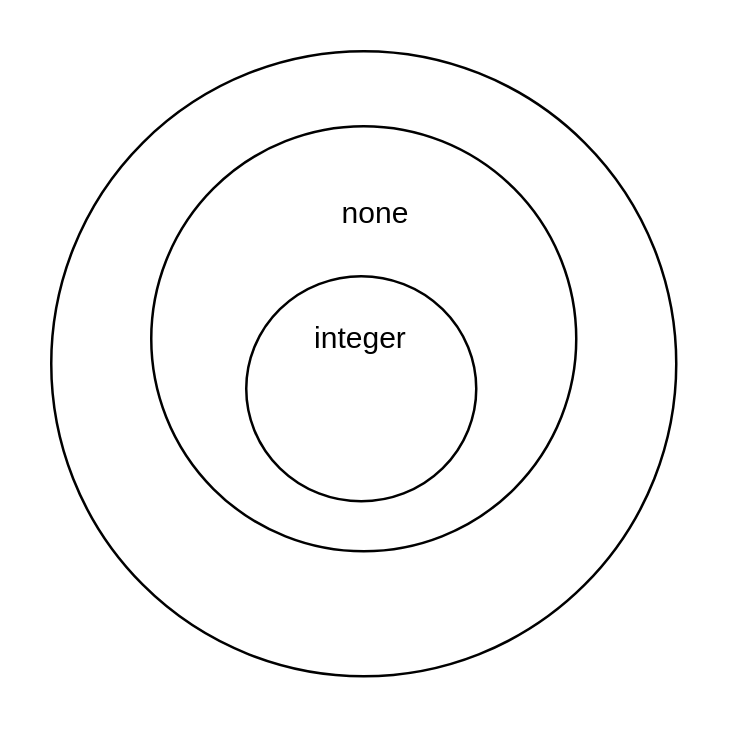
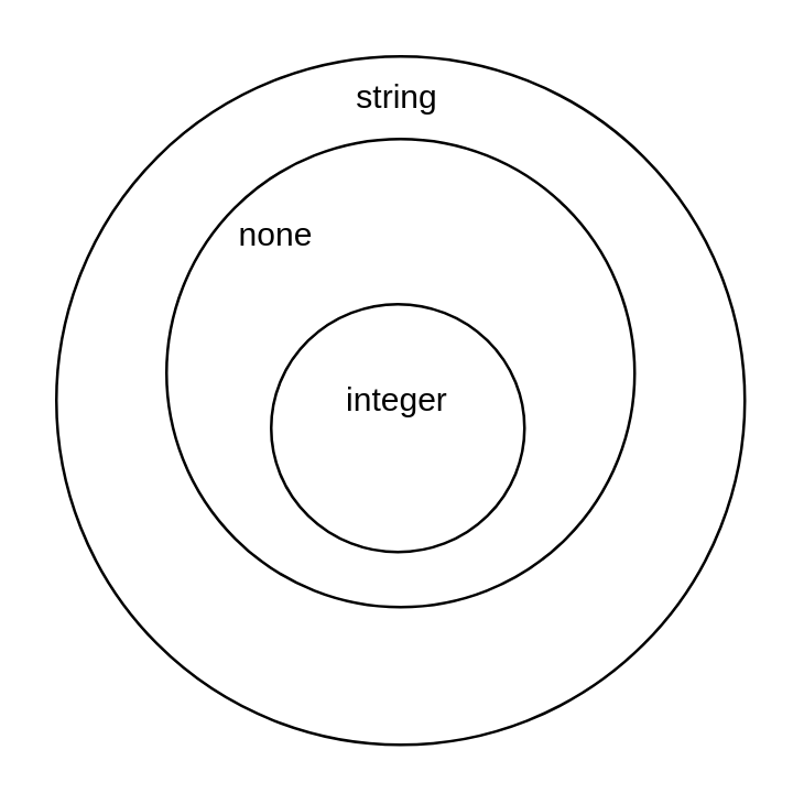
  <mxCell id="0" />
  <mxCell id="1" parent="0" />
  <mxCell id="2" value="" style="ellipse;whiteSpace=wrap;html=1;aspect=fixed;" vertex="1" parent="1"><mxGeometry x="20" y="20" width="250" height="250" as="geometry" /></mxCell>
  <mxCell id="3" value="" style="ellipse;whiteSpace=wrap;html=1;" vertex="1" parent="1"><mxGeometry x="60" y="50" width="170" height="170" as="geometry" /></mxCell>
+ <mxCell id="4" value="string" style="text;html=1;align=center;verticalAlign=middle;whiteSpace=wrap;rounded=0;" vertex="1" parent="1"><mxGeometry x="114" y="20" width="60" height="30" as="geometry" /></mxCell>
  <mxCell id="5" value="" style="ellipse;whiteSpace=wrap;html=1;" vertex="1" parent="1"><mxGeometry x="98" y="110" width="92" height="90" as="geometry" /></mxCell>
- <mxCell id="6" value="none" style="text;html=1;align=center;verticalAlign=middle;whiteSpace=wrap;rounded=0;" vertex="1" parent="1"><mxGeometry x="120" y="70" width="60" height="30" as="geometry" /></mxCell>
- <mxCell id="7" value="integer" style="text;html=1;align=center;verticalAlign=middle;whiteSpace=wrap;rounded=0;" vertex="1" parent="1"><mxGeometry x="114" y="120" width="60" height="30" as="geometry" /></mxCell>
+ <mxCell id="6" value="none" style="text;html=1;align=center;verticalAlign=middle;whiteSpace=wrap;rounded=0;" vertex="1" parent="1"><mxGeometry x="70" y="70" width="60" height="30" as="geometry" /></mxCell>
+ <mxCell id="7" value="integer" style="text;html=1;align=center;verticalAlign=middle;whiteSpace=wrap;rounded=0;" vertex="1" parent="1"><mxGeometry x="114" y="130" width="60" height="30" as="geometry" /></mxCell>
